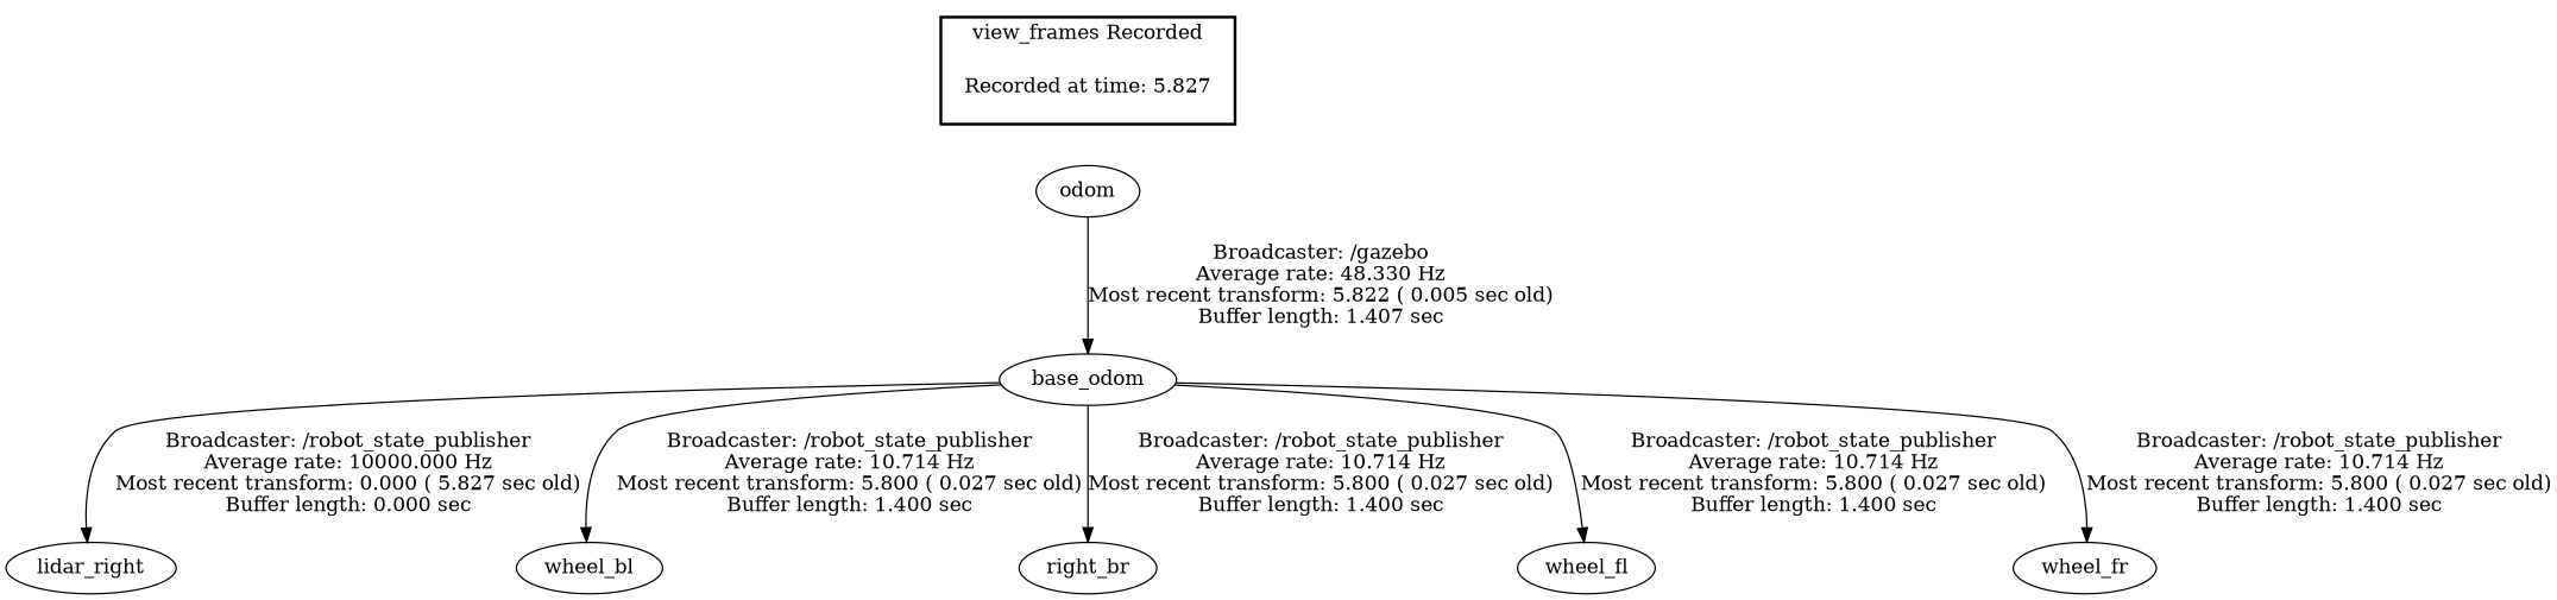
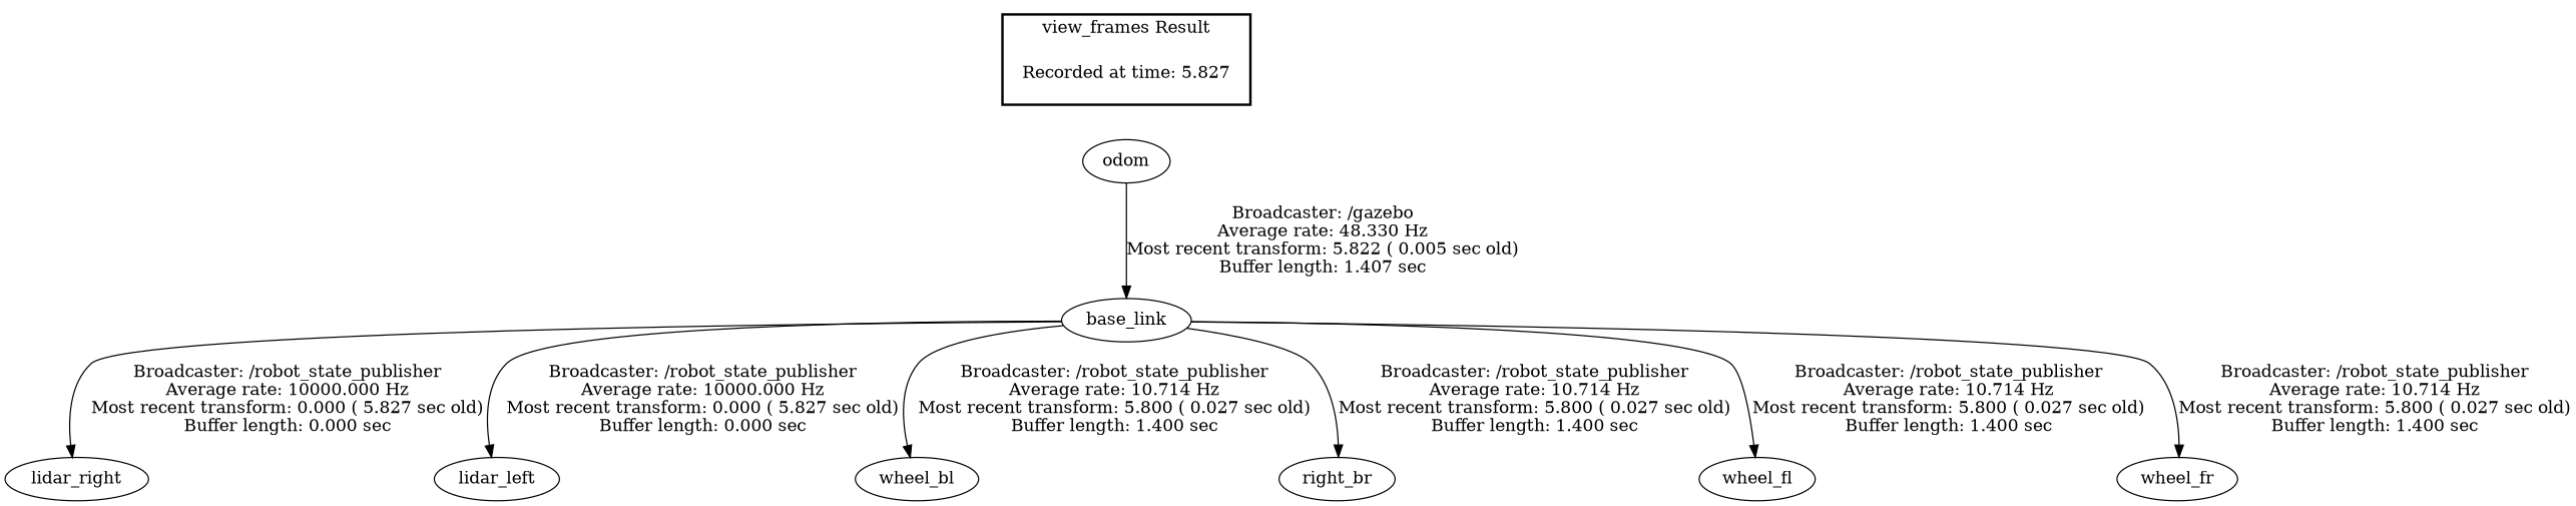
  digraph {
    "Recorded at time: 5.827" [shape=plaintext]
    odom
-   base_link [label=base_odom]
+   base_link
    lidar_right
+   lidar_left
    wheel_bl
    n7 [label=right_br]
    wheel_fl
    wheel_fr
    subgraph cluster_1 {
      color=black
-     label="view_frames Recorded"
+     label="view_frames Result"
      style=bold
      "Recorded at time: 5.827"
    }
    "Recorded at time: 5.827" -> odom [style=invis]
    odom -> base_link [label="Broadcaster: /gazebo\nAverage rate: 48.330 Hz\nMost recent transform: 5.822 ( 0.005 sec old)\nBuffer length: 1.407 sec\n"]
    base_link -> lidar_right [label="Broadcaster: /robot_state_publisher\nAverage rate: 10000.000 Hz\nMost recent transform: 0.000 ( 5.827 sec old)\nBuffer length: 0.000 sec\n"]
+   base_link -> lidar_left [label="Broadcaster: /robot_state_publisher\nAverage rate: 10000.000 Hz\nMost recent transform: 0.000 ( 5.827 sec old)\nBuffer length: 0.000 sec\n"]
    base_link -> wheel_bl [label="Broadcaster: /robot_state_publisher\nAverage rate: 10.714 Hz\nMost recent transform: 5.800 ( 0.027 sec old)\nBuffer length: 1.400 sec\n"]
    base_link -> n7 [label="Broadcaster: /robot_state_publisher\nAverage rate: 10.714 Hz\nMost recent transform: 5.800 ( 0.027 sec old)\nBuffer length: 1.400 sec\n"]
    base_link -> wheel_fl [label="Broadcaster: /robot_state_publisher\nAverage rate: 10.714 Hz\nMost recent transform: 5.800 ( 0.027 sec old)\nBuffer length: 1.400 sec\n"]
    base_link -> wheel_fr [label="Broadcaster: /robot_state_publisher\nAverage rate: 10.714 Hz\nMost recent transform: 5.800 ( 0.027 sec old)\nBuffer length: 1.400 sec\n"]
  }
